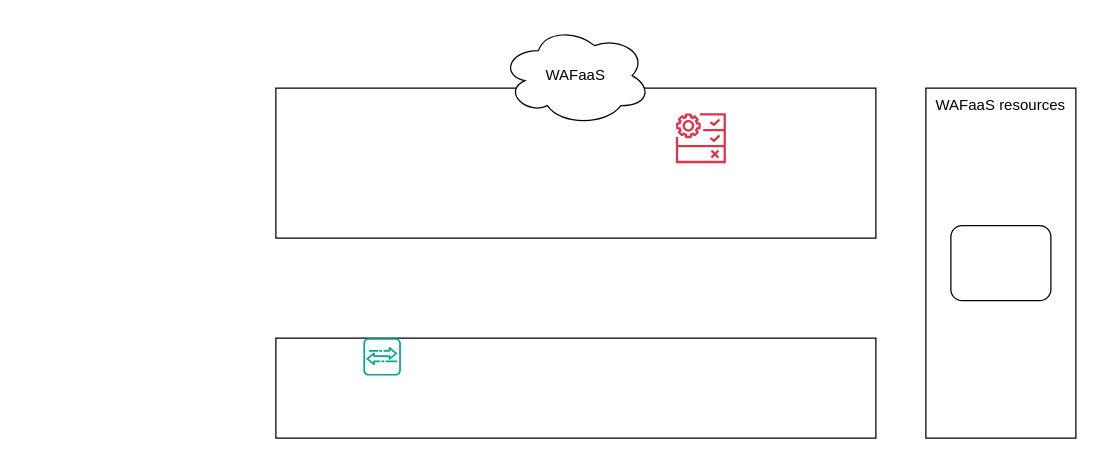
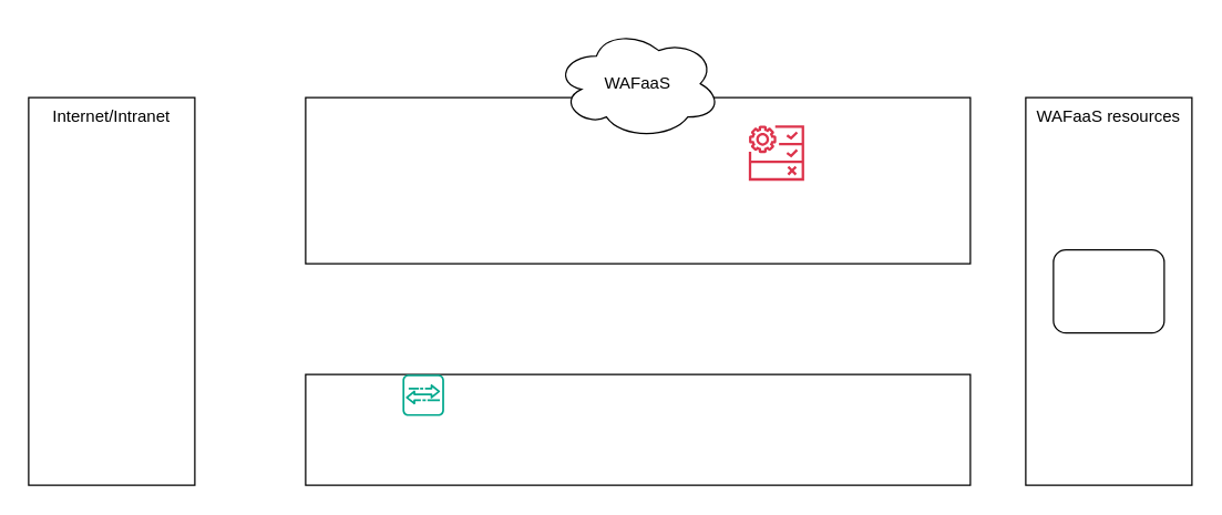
  <mxCell id="0" />
  <mxCell id="1" parent="0" />
  <mxCell id="2" value="" style="rounded=0;whiteSpace=wrap;html=1;verticalAlign=top;" vertex="1" parent="1"><mxGeometry x="220" y="70" width="480" height="120" as="geometry" /></mxCell>
  <mxCell id="3" value="" style="rounded=0;whiteSpace=wrap;html=1;verticalAlign=bottom;" vertex="1" parent="1"><mxGeometry x="220" y="270" width="480" height="80" as="geometry" /></mxCell>
+ <mxCell id="4" value="Internet/Intranet" style="rounded=0;whiteSpace=wrap;html=1;verticalAlign=top;" vertex="1" parent="1"><mxGeometry y="70" width="120" height="280" as="geometry" x="20" /></mxCell>
  <mxCell id="5" value="WAFaaS resources" style="rounded=0;whiteSpace=wrap;html=1;verticalAlign=top;" vertex="1" parent="1"><mxGeometry x="740" y="70" width="120" height="280" as="geometry" /></mxCell>
  <mxCell id="6" value="" style="rounded=1;whiteSpace=wrap;html=1;" vertex="1" parent="1"><mxGeometry x="760" y="180" width="80" height="60" as="geometry" /></mxCell>
  <mxCell id="7" value="WAFaaS" style="ellipse;shape=cloud;whiteSpace=wrap;html=1;" vertex="1" parent="1"><mxGeometry x="400" y="20" width="120" height="80" as="geometry" /></mxCell>
  <mxCell id="8" value="" style="sketch=0;outlineConnect=0;fontColor=#232F3E;gradientColor=none;fillColor=#01A88D;strokeColor=none;dashed=0;verticalLabelPosition=bottom;verticalAlign=top;align=center;html=1;fontSize=12;fontStyle=0;aspect=fixed;shape=mxgraph.aws4.agent2;" vertex="1" parent="1"><mxGeometry x="290" y="270" width="30" height="30" as="geometry" /></mxCell>
  <mxCell id="9" value="" style="sketch=0;outlineConnect=0;fontColor=#232F3E;gradientColor=none;fillColor=#DD344C;strokeColor=none;dashed=0;verticalLabelPosition=bottom;verticalAlign=top;align=center;html=1;fontSize=12;fontStyle=0;aspect=fixed;pointerEvents=1;shape=mxgraph.aws4.waf_managed_rule;" vertex="1" parent="1"><mxGeometry x="540" y="90" width="40" height="40" as="geometry" /></mxCell>
